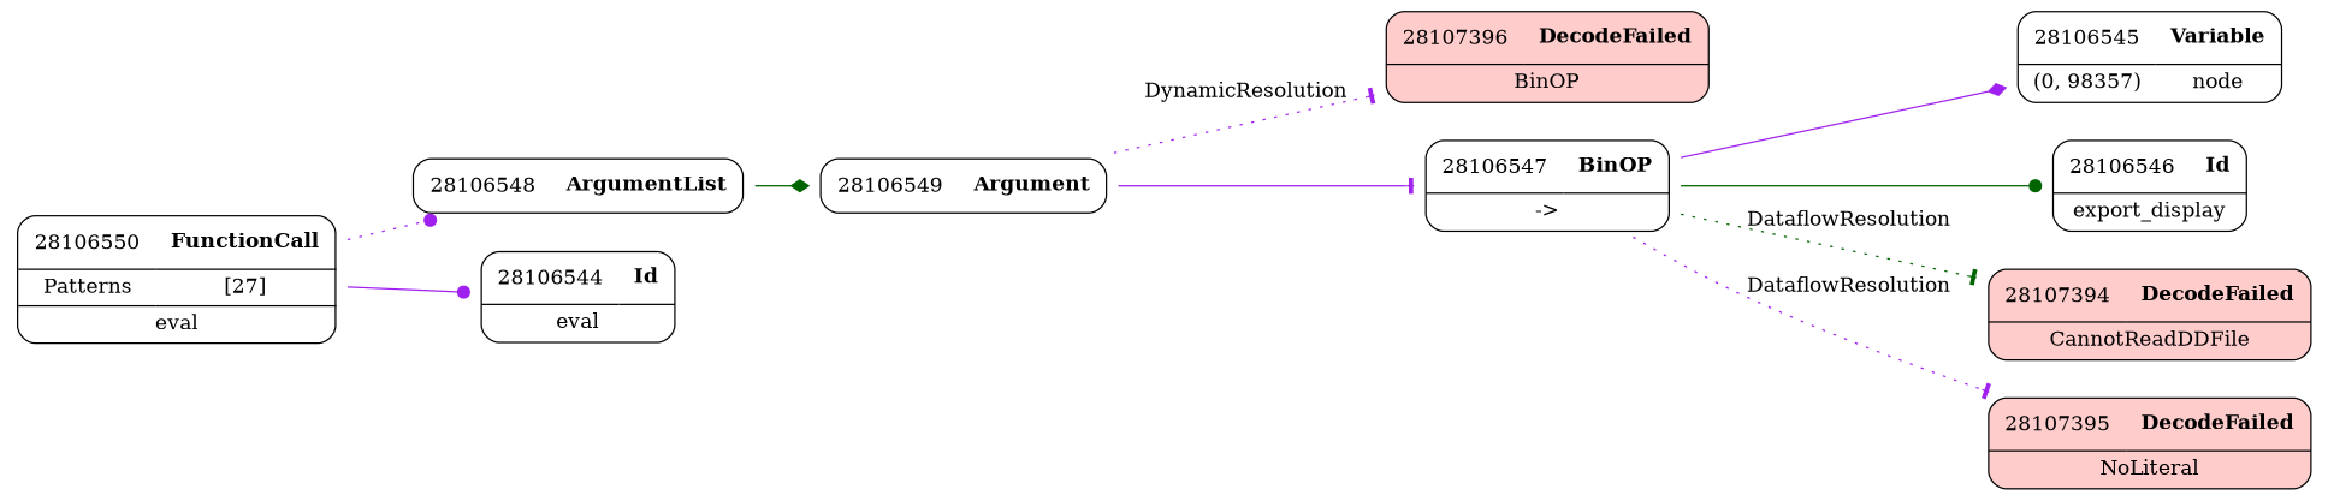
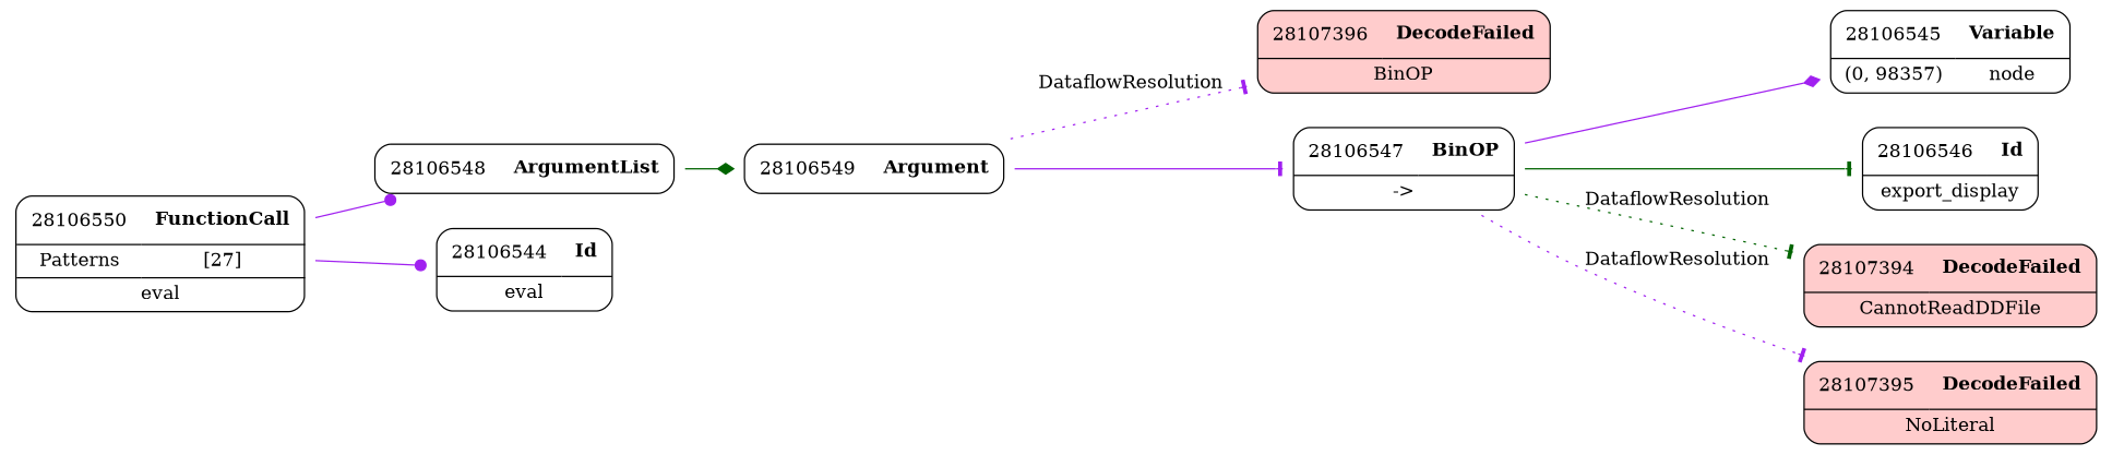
  digraph {
    rankdir=LR
    node [shape=none]
    edge [arrowhead=tee color=purple weight=2]
    n1 [label=<<TABLE border='1' cellspacing='0' cellpadding='10' style='rounded' ><TR><TD border='0'>28106548</TD><TD border='0'><B>ArgumentList</B></TD></TR></TABLE>>]
    n2 [label=<<TABLE border='1' cellspacing='0' cellpadding='10' style='rounded' ><TR><TD border='0'>28106549</TD><TD border='0'><B>Argument</B></TD></TR></TABLE>>]
    n3 [label=<<TABLE border='1' cellspacing='0' cellpadding='10' style='rounded' bgcolor='#FFCCCC' ><TR><TD border='0'>28107396</TD><TD border='0'><B>DecodeFailed</B></TD></TR><HR/><TR><TD border='0' cellpadding='5' colspan='2'>BinOP</TD></TR></TABLE>>]
    n4 [label=<<TABLE border='1' cellspacing='0' cellpadding='10' style='rounded' ><TR><TD border='0'>28106547</TD><TD border='0'><B>BinOP</B></TD></TR><HR/><TR><TD border='0' cellpadding='5' colspan='2'>-&gt;</TD></TR></TABLE>>]
    n5 [label=<<TABLE border='1' cellspacing='0' cellpadding='10' style='rounded' ><TR><TD border='0'>28106545</TD><TD border='0'><B>Variable</B></TD></TR><HR/><TR><TD border='0' cellpadding='5'>(0, 98357)</TD><TD border='0' cellpadding='5'>node</TD></TR></TABLE>>]
    n6 [label=<<TABLE border='1' cellspacing='0' cellpadding='10' style='rounded' ><TR><TD border='0'>28106546</TD><TD border='0'><B>Id</B></TD></TR><HR/><TR><TD border='0' cellpadding='5' colspan='2'>export_display</TD></TR></TABLE>>]
    n7 [label=<<TABLE border='1' cellspacing='0' cellpadding='10' style='rounded' bgcolor='#FFCCCC' ><TR><TD border='0'>28107394</TD><TD border='0'><B>DecodeFailed</B></TD></TR><HR/><TR><TD border='0' cellpadding='5' colspan='2'>CannotReadDDFile</TD></TR></TABLE>>]
    n8 [label=<<TABLE border='1' cellspacing='0' cellpadding='10' style='rounded' bgcolor='#FFCCCC' ><TR><TD border='0'>28107395</TD><TD border='0'><B>DecodeFailed</B></TD></TR><HR/><TR><TD border='0' cellpadding='5' colspan='2'>NoLiteral</TD></TR></TABLE>>]
    n9 [label=<<TABLE border='1' cellspacing='0' cellpadding='10' style='rounded' ><TR><TD border='0'>28106550</TD><TD border='0'><B>FunctionCall</B></TD></TR><HR/><TR><TD border='0' cellpadding='5'>Patterns</TD><TD border='0' cellpadding='5'>[27]</TD></TR><HR/><TR><TD border='0' cellpadding='5' colspan='2'>eval</TD></TR></TABLE>>]
    n10 [label=<<TABLE border='1' cellspacing='0' cellpadding='10' style='rounded' ><TR><TD border='0'>28106544</TD><TD border='0'><B>Id</B></TD></TR><HR/><TR><TD border='0' cellpadding='5' colspan='2'>eval</TD></TR></TABLE>>]
    n1 -> n2 [arrowhead=diamond color=darkgreen]
-   n2 -> n3 [label=DynamicResolution style=dotted weight=""]
+   n2 -> n3 [label=DataflowResolution style=dotted weight=""]
    n2 -> n4
    n4 -> n5 [arrowhead=diamond]
-   n4 -> n6 [arrowhead=dot color=darkgreen]
+   n4 -> n6 [color=darkgreen]
    n4 -> n7 [color=darkgreen label=DataflowResolution style=dotted weight=""]
    n4 -> n8 [label=DataflowResolution style=dotted weight=""]
-   n9 -> n1 [arrowhead=dot style=dotted]
+   n9 -> n1 [arrowhead=dot]
    n9 -> n10 [arrowhead=dot]
  }
